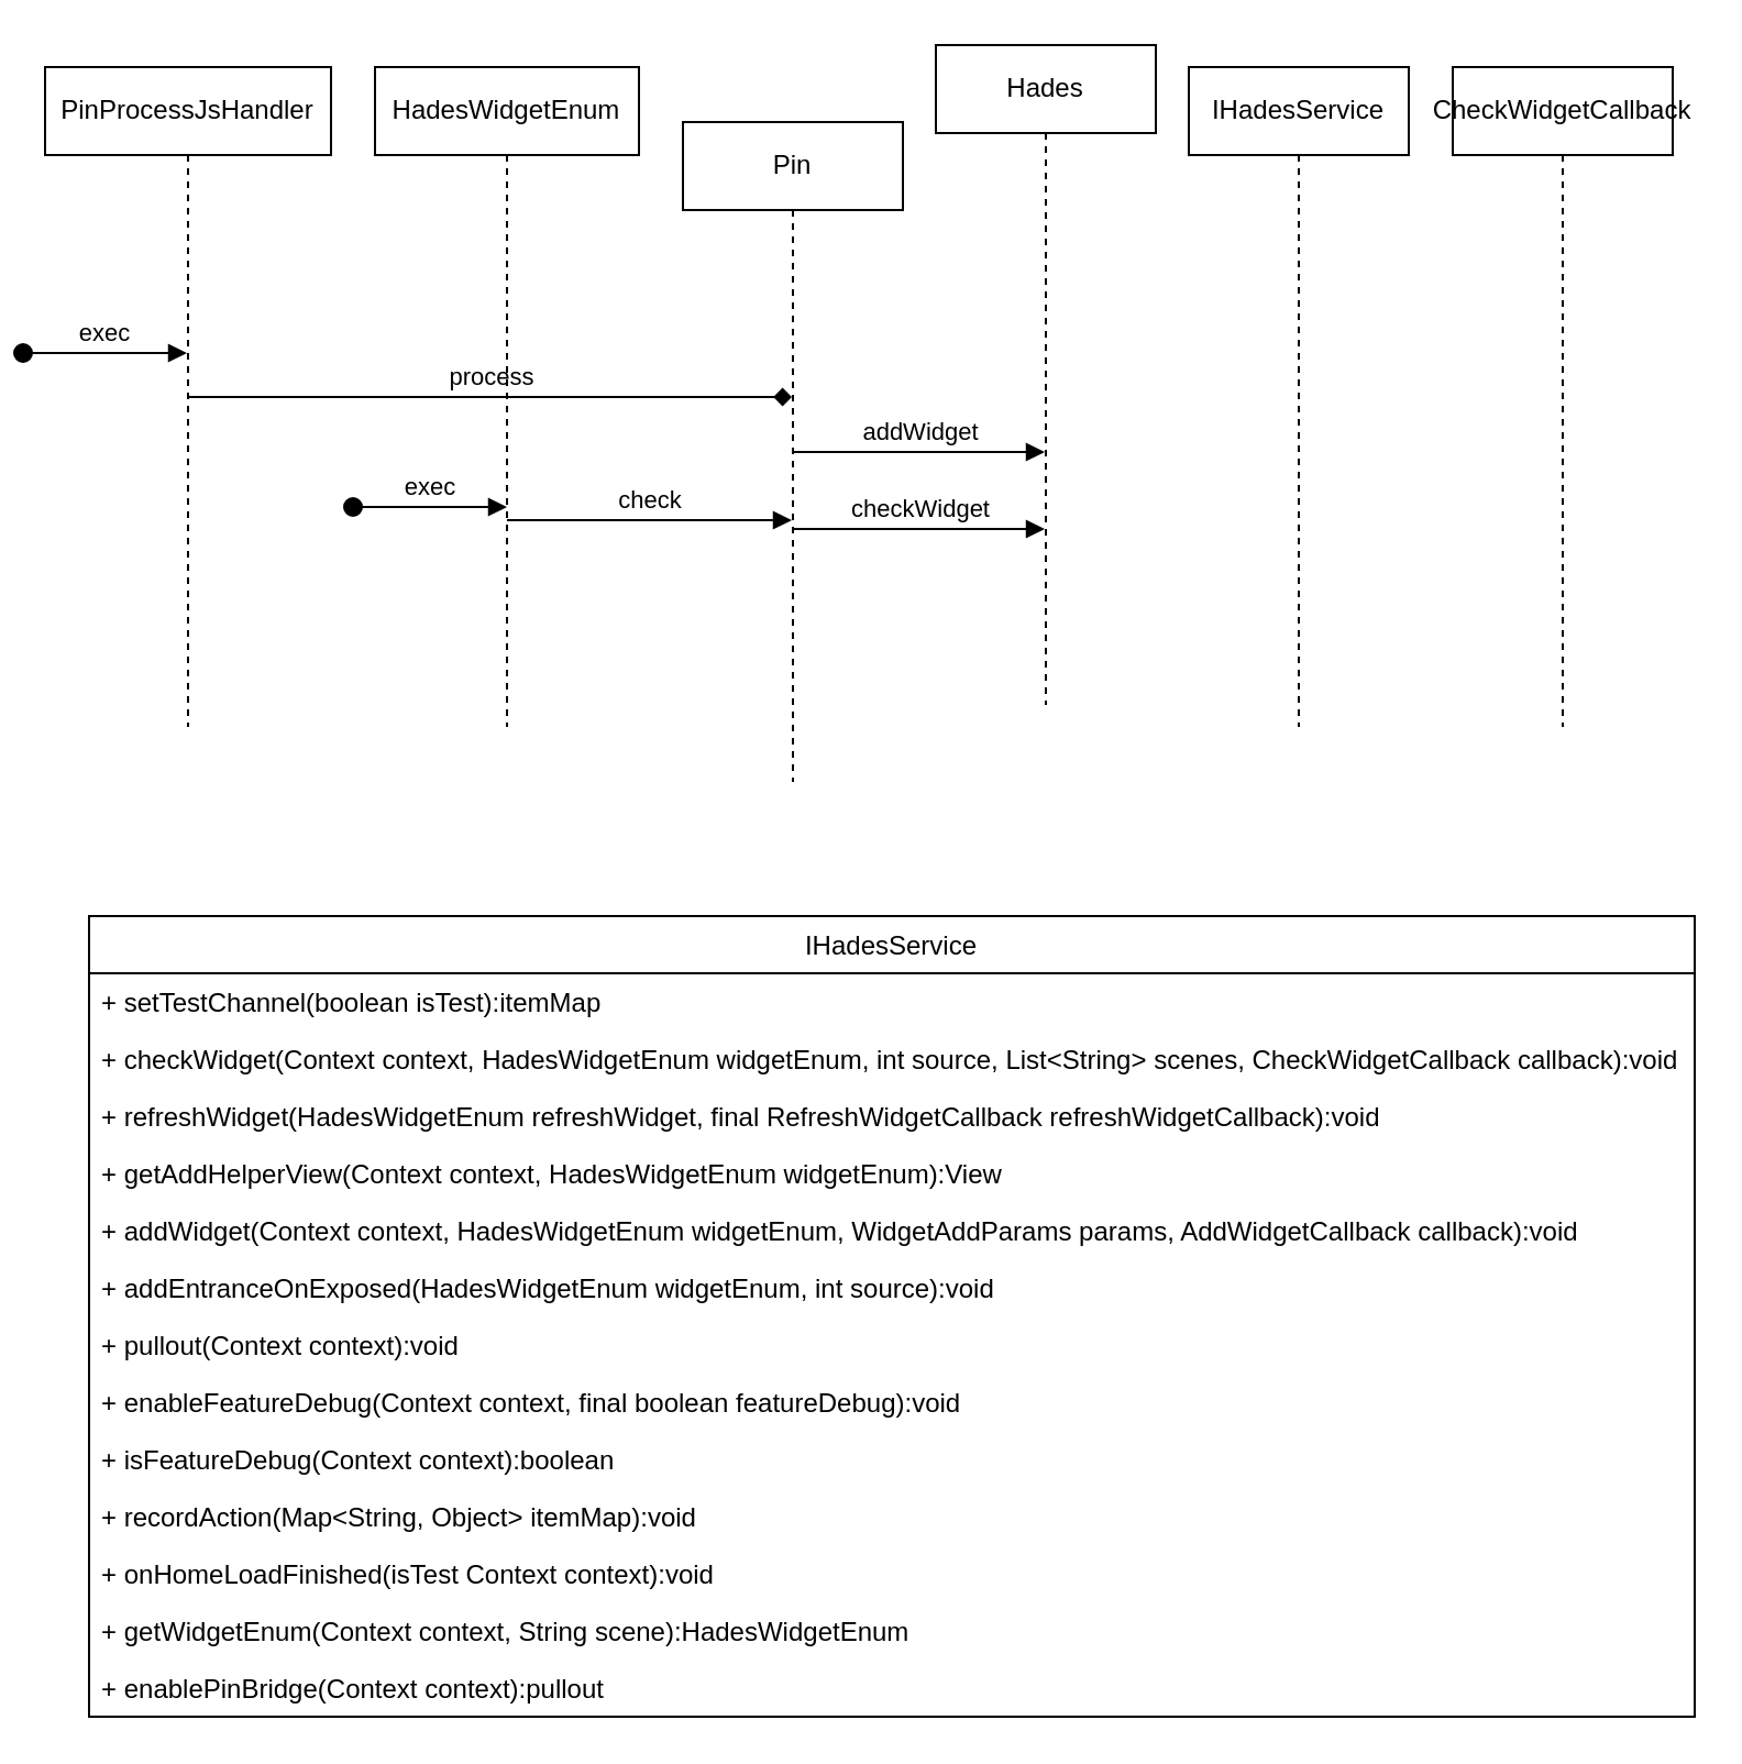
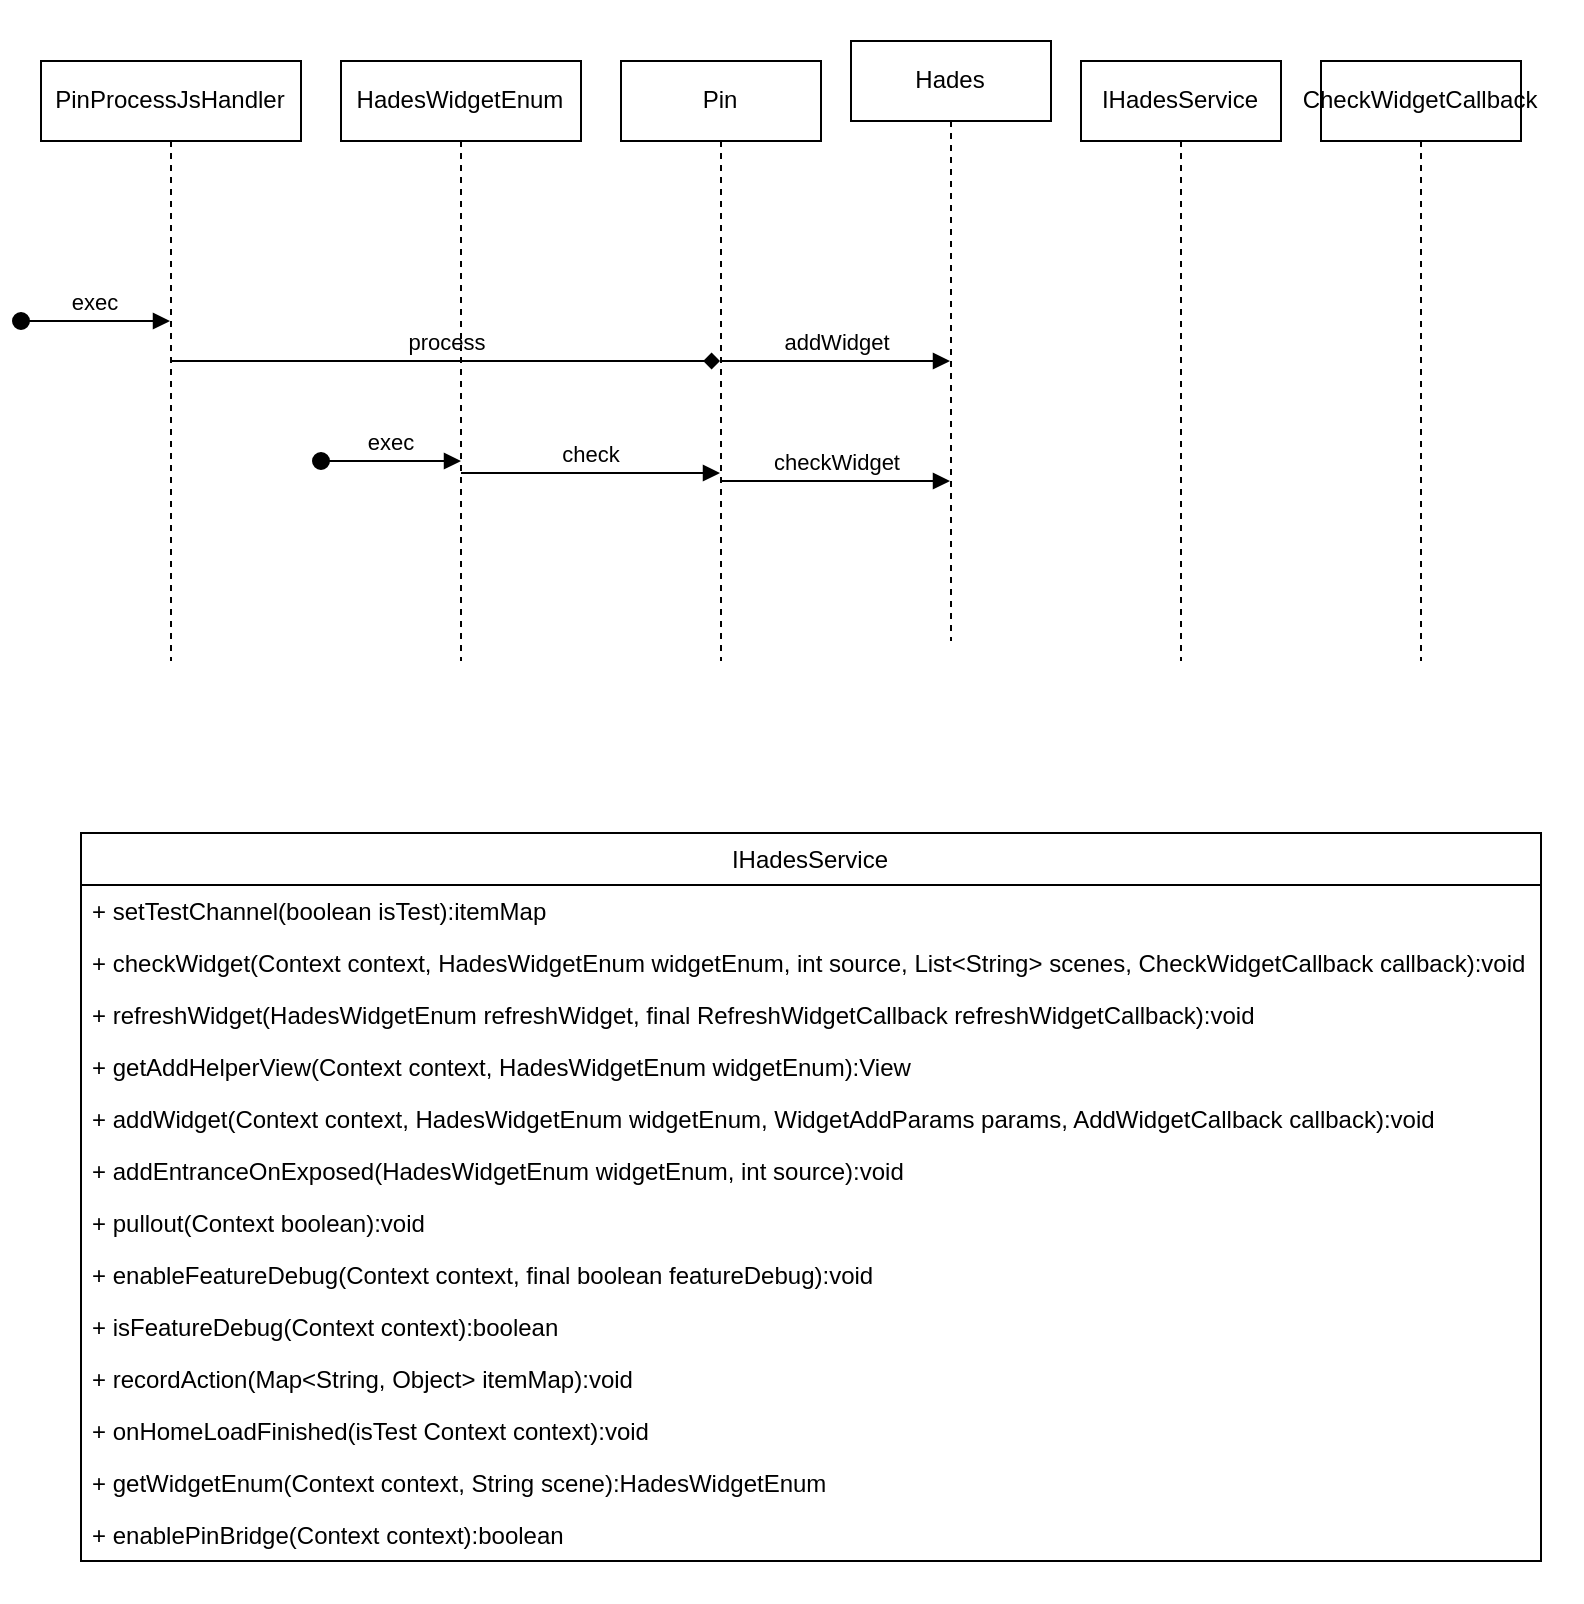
  <mxCell id="0" />
  <mxCell id="1" parent="0" />
  <mxCell id="2" value="PinProcessJsHandler" style="shape=umlLifeline;perimeter=lifelinePerimeter;whiteSpace=wrap;html=1;container=1;collapsible=0;recursiveResize=0;outlineConnect=0;" vertex="1" parent="1"><mxGeometry x="20" y="30" width="130" height="300" as="geometry" /></mxCell>
  <mxCell id="3" value="exec" style="html=1;verticalAlign=bottom;startArrow=oval;startFill=1;endArrow=block;startSize=8;rounded=0;" edge="1" parent="2" target="2"><mxGeometry width="60" relative="1" as="geometry"><mxPoint x="-10" y="130" as="sourcePoint" /><mxPoint x="100" y="130" as="targetPoint" /></mxGeometry></mxCell>
- <mxCell id="4" value="Pin" style="shape=umlLifeline;perimeter=lifelinePerimeter;whiteSpace=wrap;html=1;container=1;collapsible=0;recursiveResize=0;outlineConnect=0;" vertex="1" parent="1"><mxGeometry x="310" y="55" width="100" height="300" as="geometry" /></mxCell>
+ <mxCell id="4" value="Pin" style="shape=umlLifeline;perimeter=lifelinePerimeter;whiteSpace=wrap;html=1;container=1;collapsible=0;recursiveResize=0;outlineConnect=0;" vertex="1" parent="1"><mxGeometry x="310" y="30" width="100" height="300" as="geometry" /></mxCell>
  <mxCell id="5" value="process" style="html=1;verticalAlign=bottom;endArrow=diamond;rounded=0;" edge="1" parent="1" source="2" target="4"><mxGeometry width="80" relative="1" as="geometry"><mxPoint x="160" y="160" as="sourcePoint" /><mxPoint x="350" y="110" as="targetPoint" /></mxGeometry></mxCell>
  <mxCell id="6" value="HadesWidgetEnum" style="shape=umlLifeline;perimeter=lifelinePerimeter;whiteSpace=wrap;html=1;container=1;collapsible=0;recursiveResize=0;outlineConnect=0;" vertex="1" parent="1"><mxGeometry x="170" y="30" width="120" height="300" as="geometry" /></mxCell>
  <mxCell id="7" value="exec" style="html=1;verticalAlign=bottom;startArrow=oval;startFill=1;endArrow=block;startSize=8;rounded=0;" edge="1" parent="6"><mxGeometry width="60" relative="1" as="geometry"><mxPoint x="-10" y="200" as="sourcePoint" /><mxPoint x="59.5" y="200" as="targetPoint" /><Array as="points"><mxPoint x="60" y="200" /></Array></mxGeometry></mxCell>
  <mxCell id="8" value="check" style="html=1;verticalAlign=bottom;endArrow=block;rounded=0;" edge="1" parent="6" target="4"><mxGeometry width="80" relative="1" as="geometry"><mxPoint x="60" y="206" as="sourcePoint" /><mxPoint x="140" y="206" as="targetPoint" /></mxGeometry></mxCell>
  <mxCell id="9" value="Hades" style="shape=umlLifeline;perimeter=lifelinePerimeter;whiteSpace=wrap;html=1;container=1;collapsible=0;recursiveResize=0;outlineConnect=0;" vertex="1" parent="1"><mxGeometry x="425" y="20" width="100" height="300" as="geometry" /></mxCell>
  <mxCell id="10" value="checkWidget" style="html=1;verticalAlign=bottom;endArrow=block;rounded=0;" edge="1" parent="1" source="4" target="9"><mxGeometry width="80" relative="1" as="geometry"><mxPoint x="430" y="180" as="sourcePoint" /><mxPoint x="510" y="180" as="targetPoint" /><Array as="points"><mxPoint x="440" y="240" /></Array></mxGeometry></mxCell>
  <mxCell id="11" value="addWidget" style="html=1;verticalAlign=bottom;endArrow=block;rounded=0;" edge="1" parent="1" source="4" target="9"><mxGeometry width="80" relative="1" as="geometry"><mxPoint x="430" y="180" as="sourcePoint" /><mxPoint x="510" y="180" as="targetPoint" /></mxGeometry></mxCell>
  <mxCell id="12" value="IHadesService" style="shape=umlLifeline;perimeter=lifelinePerimeter;whiteSpace=wrap;html=1;container=1;collapsible=0;recursiveResize=0;outlineConnect=0;" vertex="1" parent="1"><mxGeometry x="540" y="30" width="100" height="300" as="geometry" /></mxCell>
  <mxCell id="13" value="CheckWidgetCallback" style="shape=umlLifeline;perimeter=lifelinePerimeter;whiteSpace=wrap;html=1;container=1;collapsible=0;recursiveResize=0;outlineConnect=0;" vertex="1" parent="1"><mxGeometry x="660" y="30" width="100" height="300" as="geometry" /></mxCell>
  <mxCell id="14" value="IHadesService" style="swimlane;fontStyle=0;childLayout=stackLayout;horizontal=1;startSize=26;fillColor=none;horizontalStack=0;resizeParent=1;resizeParentMax=0;resizeLast=0;collapsible=1;marginBottom=0;" vertex="1" parent="1"><mxGeometry x="40" y="416" width="730" height="364" as="geometry" /></mxCell>
  <mxCell id="15" value="+ setTestChannel(boolean isTest):itemMap" style="text;strokeColor=none;fillColor=none;align=left;verticalAlign=top;spacingLeft=4;spacingRight=4;overflow=hidden;rotatable=0;points=[[0,0.5],[1,0.5]];portConstraint=eastwest;" vertex="1" parent="14"><mxGeometry y="26" width="730" height="26" as="geometry" /></mxCell>
  <mxCell id="16" value="+ checkWidget(Context context, HadesWidgetEnum widgetEnum, int source, List&lt;String&gt; scenes, CheckWidgetCallback callback):void" style="text;strokeColor=none;fillColor=none;align=left;verticalAlign=top;spacingLeft=4;spacingRight=4;overflow=hidden;rotatable=0;points=[[0,0.5],[1,0.5]];portConstraint=eastwest;" vertex="1" parent="14"><mxGeometry y="52" width="730" height="26" as="geometry" /></mxCell>
  <mxCell id="17" value="+ refreshWidget(HadesWidgetEnum refreshWidget, final RefreshWidgetCallback refreshWidgetCallback):void" style="text;strokeColor=none;fillColor=none;align=left;verticalAlign=top;spacingLeft=4;spacingRight=4;overflow=hidden;rotatable=0;points=[[0,0.5],[1,0.5]];portConstraint=eastwest;" vertex="1" parent="14"><mxGeometry y="78" width="730" height="26" as="geometry" /></mxCell>
  <mxCell id="18" value="+ getAddHelperView(Context context, HadesWidgetEnum widgetEnum):View" style="text;strokeColor=none;fillColor=none;align=left;verticalAlign=top;spacingLeft=4;spacingRight=4;overflow=hidden;rotatable=0;points=[[0,0.5],[1,0.5]];portConstraint=eastwest;" vertex="1" parent="14"><mxGeometry y="104" width="730" height="26" as="geometry" /></mxCell>
  <mxCell id="19" value="+ addWidget(Context context, HadesWidgetEnum widgetEnum, WidgetAddParams params, AddWidgetCallback callback):void" style="text;strokeColor=none;fillColor=none;align=left;verticalAlign=top;spacingLeft=4;spacingRight=4;overflow=hidden;rotatable=0;points=[[0,0.5],[1,0.5]];portConstraint=eastwest;" vertex="1" parent="14"><mxGeometry y="130" width="730" height="26" as="geometry" /></mxCell>
  <mxCell id="20" value="+ addEntranceOnExposed(HadesWidgetEnum widgetEnum, int source):void" style="text;strokeColor=none;fillColor=none;align=left;verticalAlign=top;spacingLeft=4;spacingRight=4;overflow=hidden;rotatable=0;points=[[0,0.5],[1,0.5]];portConstraint=eastwest;" vertex="1" parent="14"><mxGeometry y="156" width="730" height="26" as="geometry" /></mxCell>
- <mxCell id="21" value="+ pullout(Context context):void" style="text;strokeColor=none;fillColor=none;align=left;verticalAlign=top;spacingLeft=4;spacingRight=4;overflow=hidden;rotatable=0;points=[[0,0.5],[1,0.5]];portConstraint=eastwest;" vertex="1" parent="14"><mxGeometry y="182" width="730" height="26" as="geometry" /></mxCell>
+ <mxCell id="21" value="+ pullout(Context boolean):void" style="text;strokeColor=none;fillColor=none;align=left;verticalAlign=top;spacingLeft=4;spacingRight=4;overflow=hidden;rotatable=0;points=[[0,0.5],[1,0.5]];portConstraint=eastwest;" vertex="1" parent="14"><mxGeometry y="182" width="730" height="26" as="geometry" /></mxCell>
  <mxCell id="22" value="+ enableFeatureDebug(Context context, final boolean featureDebug):void" style="text;strokeColor=none;fillColor=none;align=left;verticalAlign=top;spacingLeft=4;spacingRight=4;overflow=hidden;rotatable=0;points=[[0,0.5],[1,0.5]];portConstraint=eastwest;" vertex="1" parent="14"><mxGeometry y="208" width="730" height="26" as="geometry" /></mxCell>
  <mxCell id="23" value="+ isFeatureDebug(Context context):boolean" style="text;strokeColor=none;fillColor=none;align=left;verticalAlign=top;spacingLeft=4;spacingRight=4;overflow=hidden;rotatable=0;points=[[0,0.5],[1,0.5]];portConstraint=eastwest;" vertex="1" parent="14"><mxGeometry y="234" width="730" height="26" as="geometry" /></mxCell>
  <mxCell id="24" value="+ recordAction(Map&lt;String, Object&gt; itemMap):void" style="text;strokeColor=none;fillColor=none;align=left;verticalAlign=top;spacingLeft=4;spacingRight=4;overflow=hidden;rotatable=0;points=[[0,0.5],[1,0.5]];portConstraint=eastwest;" vertex="1" parent="14"><mxGeometry y="260" width="730" height="26" as="geometry" /></mxCell>
  <mxCell id="25" value="+ onHomeLoadFinished(isTest Context context):void" style="text;strokeColor=none;fillColor=none;align=left;verticalAlign=top;spacingLeft=4;spacingRight=4;overflow=hidden;rotatable=0;points=[[0,0.5],[1,0.5]];portConstraint=eastwest;" vertex="1" parent="14"><mxGeometry y="286" width="730" height="26" as="geometry" /></mxCell>
  <mxCell id="26" value="+ getWidgetEnum(Context context, String scene):HadesWidgetEnum" style="text;strokeColor=none;fillColor=none;align=left;verticalAlign=top;spacingLeft=4;spacingRight=4;overflow=hidden;rotatable=0;points=[[0,0.5],[1,0.5]];portConstraint=eastwest;" vertex="1" parent="14"><mxGeometry y="312" width="730" height="26" as="geometry" /></mxCell>
- <mxCell id="27" value="+ enablePinBridge(Context context):pullout" style="text;strokeColor=none;fillColor=none;align=left;verticalAlign=top;spacingLeft=4;spacingRight=4;overflow=hidden;rotatable=0;points=[[0,0.5],[1,0.5]];portConstraint=eastwest;" vertex="1" parent="14"><mxGeometry y="338" width="730" height="26" as="geometry" /></mxCell>
+ <mxCell id="27" value="+ enablePinBridge(Context context):boolean" style="text;strokeColor=none;fillColor=none;align=left;verticalAlign=top;spacingLeft=4;spacingRight=4;overflow=hidden;rotatable=0;points=[[0,0.5],[1,0.5]];portConstraint=eastwest;" vertex="1" parent="14"><mxGeometry y="338" width="730" height="26" as="geometry" /></mxCell>
